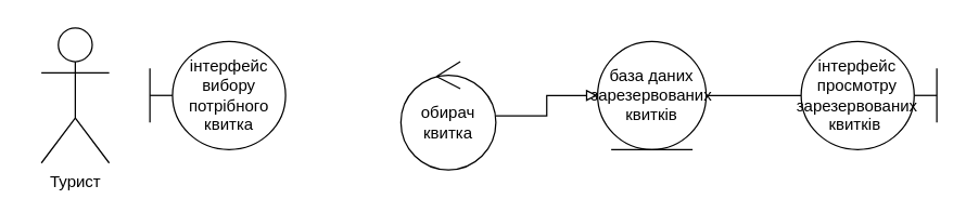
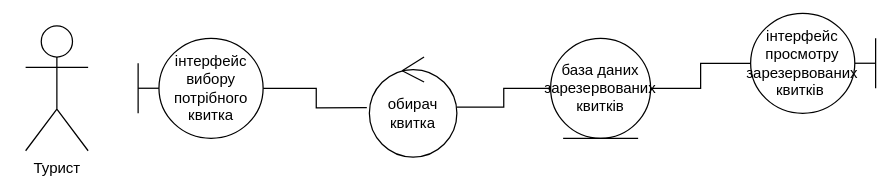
  <mxCell id="0" />
  <mxCell id="1" parent="0" />
- <mxCell id="2" value="Турист" style="shape=umlActor;verticalLabelPosition=bottom;verticalAlign=top;html=1;" vertex="1" parent="1"><mxGeometry x="30" y="20" width="50" height="100" as="geometry" /></mxCell>
+ <mxCell id="2" value="Турист" style="shape=umlActor;verticalLabelPosition=bottom;verticalAlign=top;html=1;" vertex="1" parent="1"><mxGeometry x="20" y="20" width="50" height="100" as="geometry" /></mxCell>
+ <mxCell id="3" style="edgeStyle=orthogonalEdgeStyle;rounded=0;orthogonalLoop=1;jettySize=auto;html=1;entryX=-0.029;entryY=0.507;entryDx=0;entryDy=0;entryPerimeter=0;endArrow=none;endFill=0;" edge="1" parent="1" source="4" target="6"><mxGeometry relative="1" as="geometry" /></mxCell>
  <mxCell id="4" value="інтерфейс вибору потрібного квитка" style="shape=umlBoundary;whiteSpace=wrap;html=1;" vertex="1" parent="1"><mxGeometry x="110" y="30" width="100" height="80" as="geometry" /></mxCell>
- <mxCell id="5" style="edgeStyle=orthogonalEdgeStyle;rounded=0;orthogonalLoop=1;jettySize=auto;html=1;endArrow=block;endFill=0;" edge="1" parent="1" source="6" target="8"><mxGeometry relative="1" as="geometry" /></mxCell>
+ <mxCell id="5" style="edgeStyle=orthogonalEdgeStyle;rounded=0;orthogonalLoop=1;jettySize=auto;html=1;endArrow=none;endFill=0;" edge="1" parent="1" source="6" target="8"><mxGeometry relative="1" as="geometry" /></mxCell>
  <mxCell id="6" value="обирач квитка" style="ellipse;shape=umlControl;whiteSpace=wrap;html=1;" vertex="1" parent="1"><mxGeometry x="295" y="45" width="70" height="80" as="geometry" /></mxCell>
  <mxCell id="7" style="edgeStyle=orthogonalEdgeStyle;rounded=0;orthogonalLoop=1;jettySize=auto;html=1;endArrow=none;endFill=0;" edge="1" parent="1" source="8" target="9"><mxGeometry relative="1" as="geometry" /></mxCell>
  <mxCell id="8" value="база даних зарезервованих квитків" style="ellipse;shape=umlEntity;whiteSpace=wrap;html=1;" vertex="1" parent="1"><mxGeometry x="440" y="30" width="80" height="80" as="geometry" /></mxCell>
- <mxCell id="9" value="інтерфейс просмотру зарезервованих квитків&amp;nbsp;" style="shape=umlBoundary;whiteSpace=wrap;html=1;direction=west;" vertex="1" parent="1"><mxGeometry x="590" y="30" width="100" height="80" as="geometry" /></mxCell>
+ <mxCell id="9" value="інтерфейс просмотру зарезервованих квитків&amp;nbsp;" style="shape=umlBoundary;whiteSpace=wrap;html=1;direction=west;" vertex="1" parent="1"><mxGeometry x="600" y="10" width="100" height="80" as="geometry" /></mxCell>
